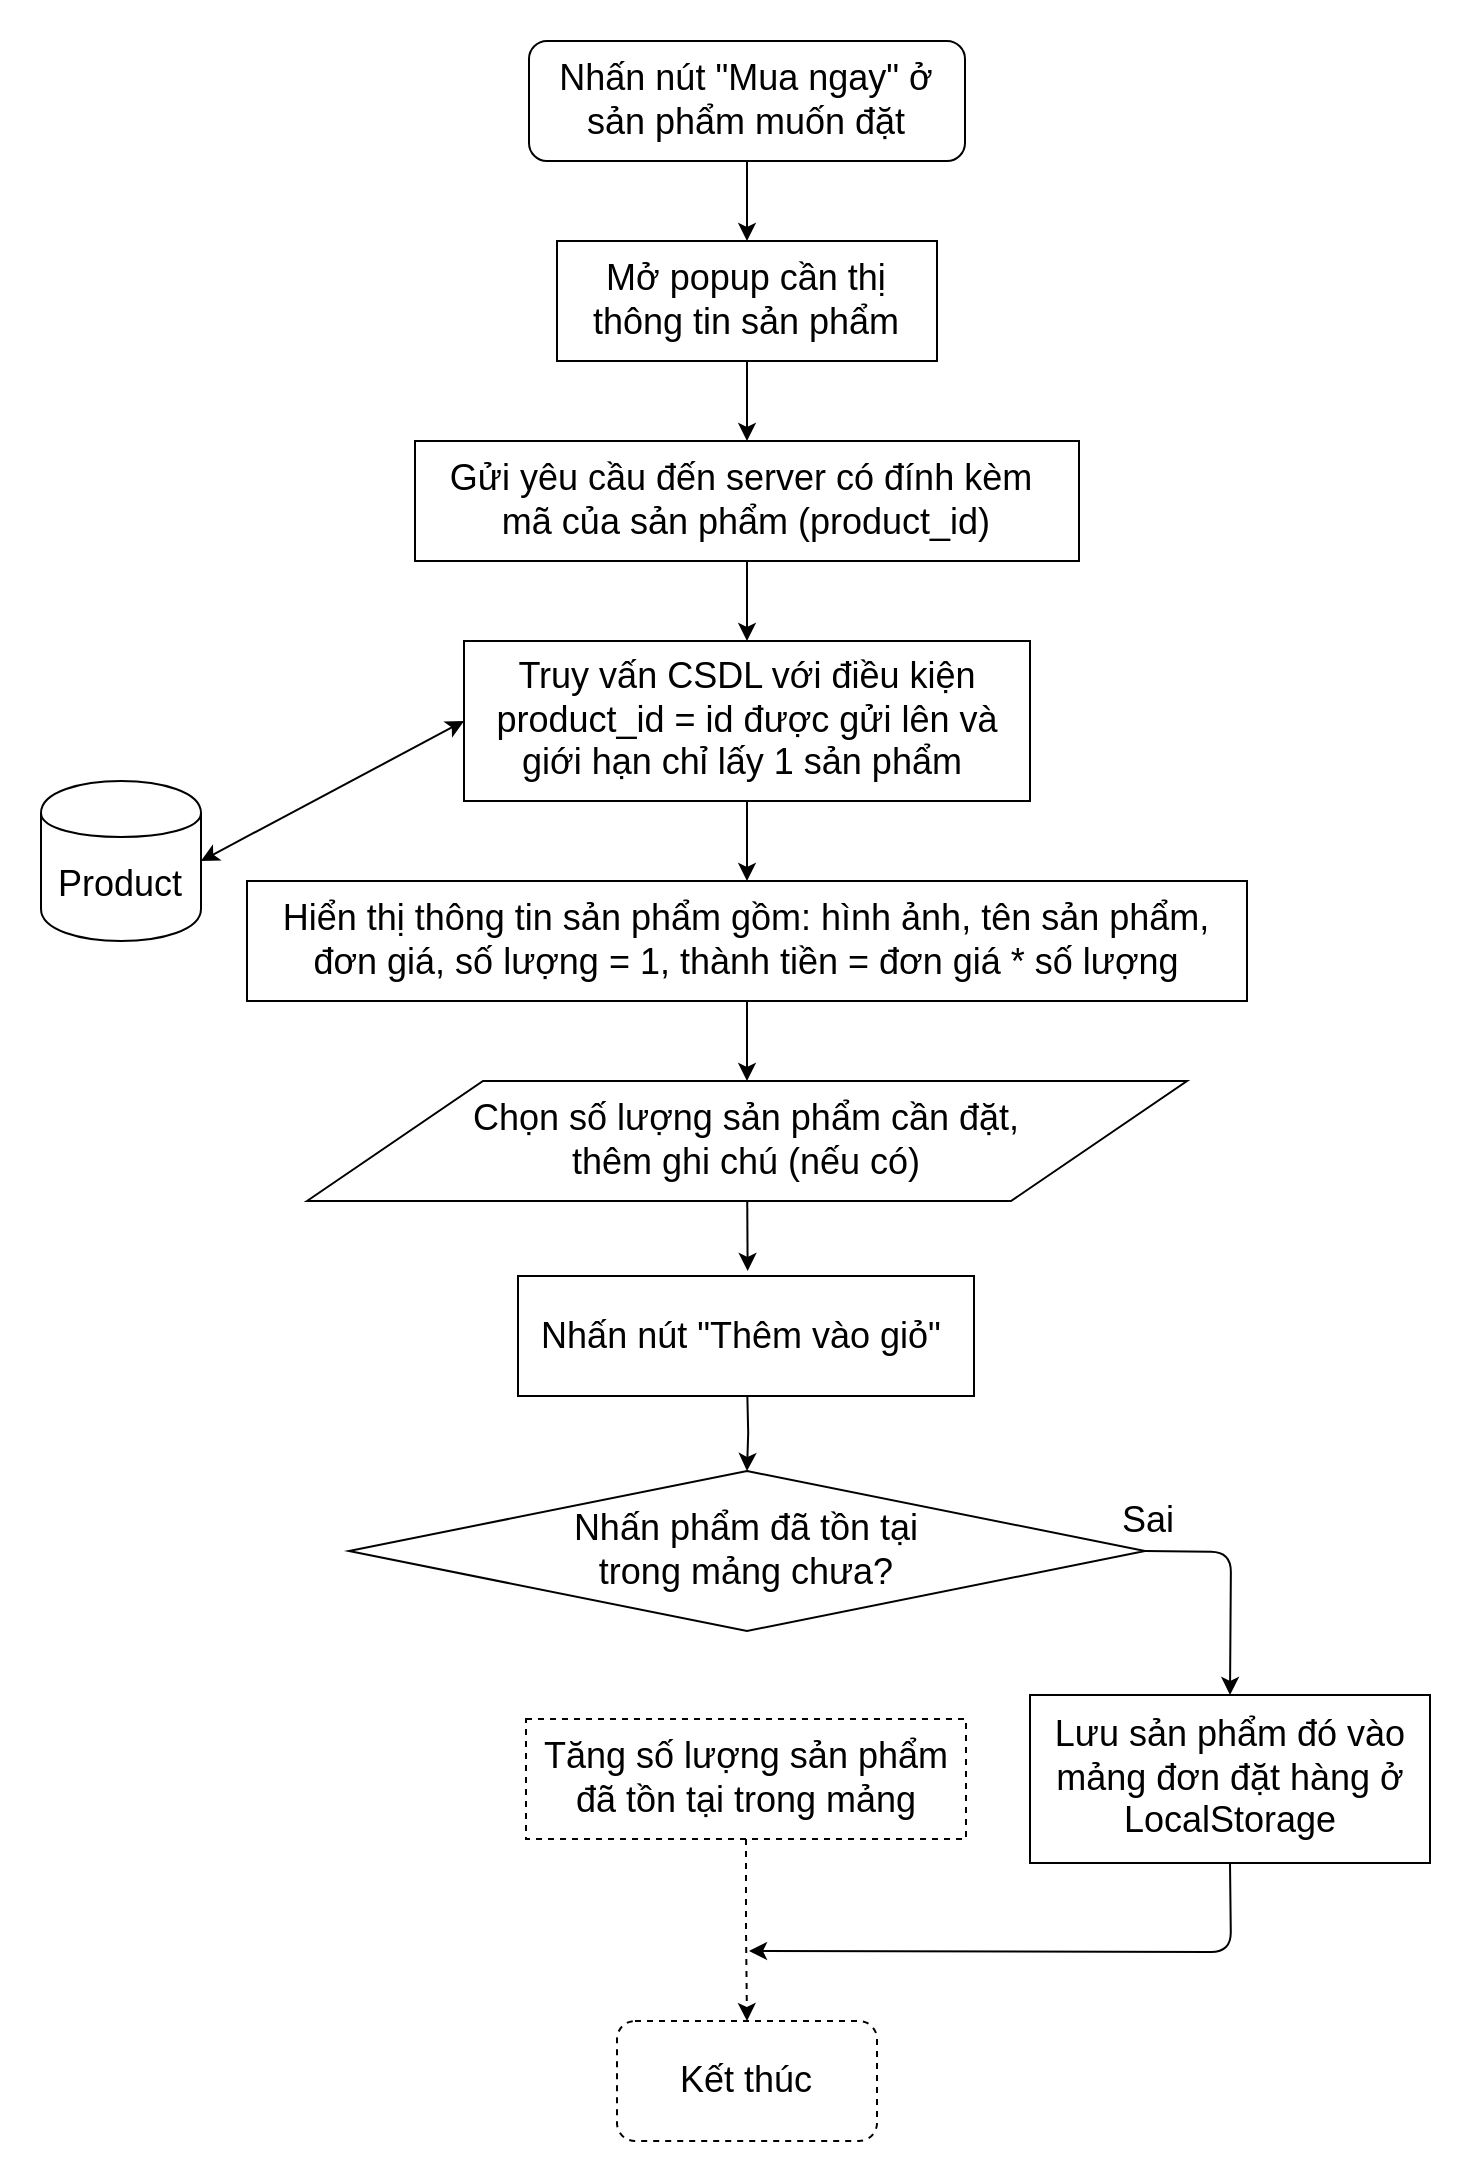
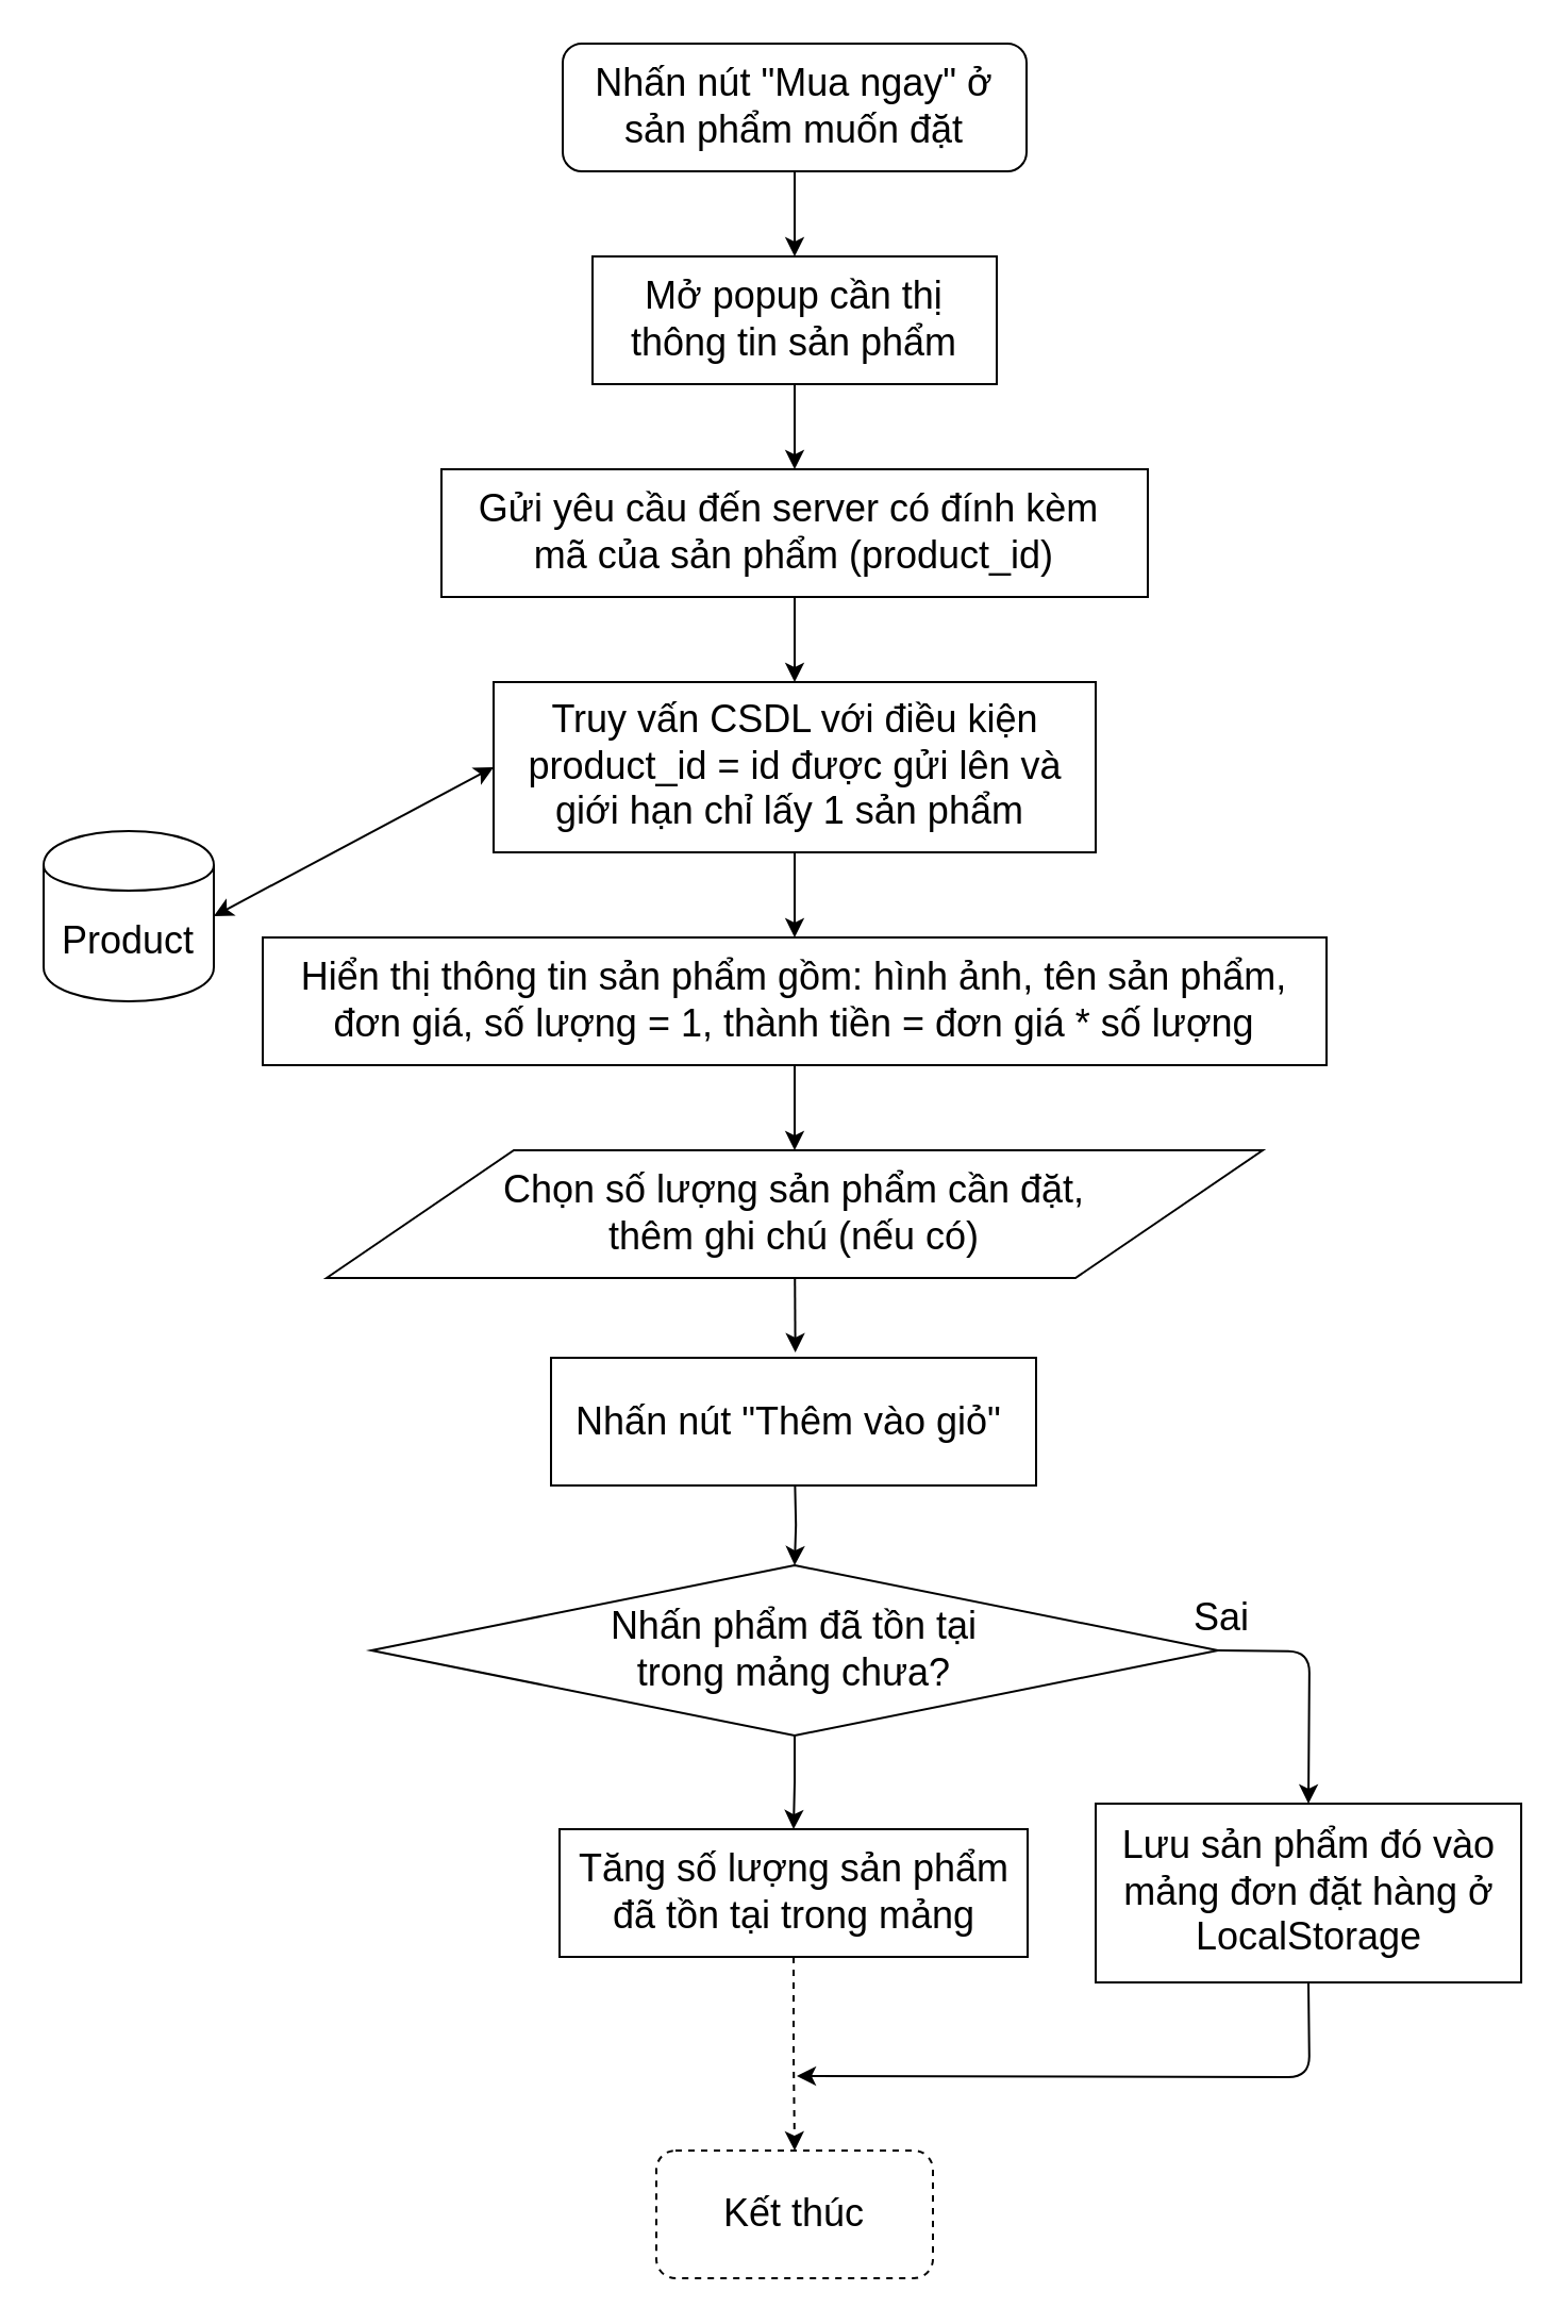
  <mxCell id="0" />
  <mxCell id="1" parent="0" />
  <mxCell id="2" value="" style="edgeStyle=orthogonalEdgeStyle;rounded=0;orthogonalLoop=1;jettySize=auto;html=1;" edge="1" parent="1" source="3" target="11"><mxGeometry relative="1" as="geometry" /></mxCell>
  <mxCell id="3" value="Nhấn nút &quot;Mua ngay&quot; ở sản phẩm muốn đặt" style="rounded=1;whiteSpace=wrap;html=1;fontSize=18;" vertex="1" parent="1"><mxGeometry x="264" y="20" width="218" height="60" as="geometry" /></mxCell>
  <mxCell id="4" value="" style="edgeStyle=orthogonalEdgeStyle;rounded=0;orthogonalLoop=1;jettySize=auto;html=1;fontSize=18;" edge="1" parent="1"><mxGeometry relative="1" as="geometry"><mxPoint x="373.118" y="600" as="sourcePoint" /><mxPoint x="373.333" y="635" as="targetPoint" /></mxGeometry></mxCell>
  <mxCell id="5" value="" style="edgeStyle=orthogonalEdgeStyle;rounded=0;orthogonalLoop=1;jettySize=auto;html=1;fontSize=18;entryX=0.5;entryY=0;entryDx=0;entryDy=0;" edge="1" parent="1" target="6"><mxGeometry relative="1" as="geometry"><mxPoint x="373.118" y="695" as="sourcePoint" /><mxPoint x="373" y="775" as="targetPoint" /></mxGeometry></mxCell>
  <mxCell id="6" value="Nhấn phẩm đã tồn tại &lt;br&gt;trong mảng chưa?" style="rhombus;whiteSpace=wrap;html=1;fontSize=18;" vertex="1" parent="1"><mxGeometry x="174" y="735" width="398" height="80" as="geometry" /></mxCell>
  <mxCell id="7" value="Sai" style="text;html=1;strokeColor=none;fillColor=none;align=center;verticalAlign=middle;whiteSpace=wrap;rounded=0;fontSize=18;" vertex="1" parent="1"><mxGeometry x="554" y="750" width="40" height="20" as="geometry" /></mxCell>
  <mxCell id="8" value="" style="endArrow=classic;html=1;fontSize=18;exitX=1;exitY=0.5;exitDx=0;exitDy=0;entryX=0.5;entryY=0;entryDx=0;entryDy=0;" edge="1" parent="1" source="6" target="17"><mxGeometry width="50" height="50" relative="1" as="geometry"><mxPoint x="162" y="917.5" as="sourcePoint" /><mxPoint x="640" y="847" as="targetPoint" /><Array as="points"><mxPoint x="615" y="775.5" /></Array></mxGeometry></mxCell>
  <mxCell id="9" value="&lt;span style=&quot;white-space: normal&quot;&gt;Nhấn nút &quot;Thêm vào giỏ&quot;&amp;nbsp;&lt;br&gt;&lt;/span&gt;" style="rounded=0;whiteSpace=wrap;html=1;fontSize=18;" vertex="1" parent="1"><mxGeometry x="258.5" y="637.5" width="228" height="60" as="geometry" /></mxCell>
  <mxCell id="10" value="" style="edgeStyle=orthogonalEdgeStyle;rounded=0;orthogonalLoop=1;jettySize=auto;html=1;" edge="1" parent="1" source="11" target="22"><mxGeometry relative="1" as="geometry" /></mxCell>
  <mxCell id="11" value="Mở popup cần thị thông tin sản phẩm" style="rounded=0;whiteSpace=wrap;html=1;fontSize=18;" vertex="1" parent="1"><mxGeometry x="278" y="120" width="190" height="60" as="geometry" /></mxCell>
  <mxCell id="12" value="Kết thúc" style="rounded=1;whiteSpace=wrap;html=1;fontSize=18;dashed=1;" vertex="1" parent="1"><mxGeometry x="308" y="1010" width="130" height="60" as="geometry" /></mxCell>
  <mxCell id="13" value="Chọn số lượng sản phẩm cần đặt, &lt;br&gt;thêm ghi chú (nếu có)" style="shape=parallelogram;perimeter=parallelogramPerimeter;whiteSpace=wrap;html=1;fontSize=18;" vertex="1" parent="1"><mxGeometry x="153" y="540" width="440" height="60" as="geometry" /></mxCell>
  <mxCell id="14" value="" style="edgeStyle=orthogonalEdgeStyle;rounded=0;orthogonalLoop=1;jettySize=auto;html=1;dashed=1;" edge="1" parent="1" source="15" target="12"><mxGeometry relative="1" as="geometry" /></mxCell>
- <mxCell id="15" value="Tăng số lượng sản phẩm đã tồn tại trong mảng" style="rounded=0;whiteSpace=wrap;html=1;fontSize=18;dashed=1;" vertex="1" parent="1"><mxGeometry x="262.5" y="859" width="220" height="60" as="geometry" /></mxCell>
+ <mxCell id="15" value="Tăng số lượng sản phẩm đã tồn tại trong mảng" style="rounded=0;whiteSpace=wrap;html=1;fontSize=18;" vertex="1" parent="1"><mxGeometry x="262.5" y="859" width="220" height="60" as="geometry" /></mxCell>
+ <mxCell id="16" value="" style="edgeStyle=orthogonalEdgeStyle;rounded=0;orthogonalLoop=1;jettySize=auto;html=1;fontSize=18;" edge="1" parent="1" source="6" target="15"><mxGeometry relative="1" as="geometry"><mxPoint x="373" y="817.5" as="sourcePoint" /><mxPoint x="373" y="966" as="targetPoint" /></mxGeometry></mxCell>
  <mxCell id="17" value="Lưu sản phẩm đó vào mảng đơn đặt hàng ở LocalStorage" style="rounded=0;whiteSpace=wrap;html=1;fontSize=18;" vertex="1" parent="1"><mxGeometry x="514.5" y="847" width="200" height="84" as="geometry" /></mxCell>
  <mxCell id="18" value="" style="endArrow=classic;html=1;fontSize=18;exitX=0.5;exitY=1;exitDx=0;exitDy=0;" edge="1" parent="1" source="17"><mxGeometry width="50" height="50" relative="1" as="geometry"><mxPoint x="640" y="931" as="sourcePoint" /><mxPoint x="374" y="975" as="targetPoint" /><Array as="points"><mxPoint x="615" y="975.5" /></Array></mxGeometry></mxCell>
  <mxCell id="19" value="" style="edgeStyle=orthogonalEdgeStyle;rounded=0;orthogonalLoop=1;jettySize=auto;html=1;" edge="1" parent="1" source="20" target="25"><mxGeometry relative="1" as="geometry" /></mxCell>
  <mxCell id="20" value="Truy vấn CSDL với điều kiện product_id = id được gửi lên và giới hạn chỉ lấy 1 sản phẩm&amp;nbsp;" style="rounded=0;whiteSpace=wrap;html=1;fontSize=18;" vertex="1" parent="1"><mxGeometry x="231.5" y="320" width="283" height="80" as="geometry" /></mxCell>
  <mxCell id="21" value="" style="edgeStyle=orthogonalEdgeStyle;rounded=0;orthogonalLoop=1;jettySize=auto;html=1;" edge="1" parent="1" source="22" target="20"><mxGeometry relative="1" as="geometry" /></mxCell>
  <mxCell id="22" value="&lt;span style=&quot;font-size: 18px ; white-space: normal&quot;&gt;Gửi yêu cầu đến server có đính kèm&amp;nbsp;&lt;/span&gt;&lt;br style=&quot;font-size: 18px ; white-space: normal&quot;&gt;&lt;span style=&quot;font-size: 18px ; white-space: normal&quot;&gt;mã của sản phẩm (product_id)&lt;/span&gt;" style="rounded=0;whiteSpace=wrap;html=1;" vertex="1" parent="1"><mxGeometry x="207" y="220" width="332" height="60" as="geometry" /></mxCell>
  <mxCell id="23" value="Product" style="shape=cylinder;whiteSpace=wrap;html=1;boundedLbl=1;backgroundOutline=1;fontSize=18;" vertex="1" parent="1"><mxGeometry x="20" y="390" width="80" height="80" as="geometry" /></mxCell>
  <mxCell id="24" value="" style="edgeStyle=orthogonalEdgeStyle;rounded=0;orthogonalLoop=1;jettySize=auto;html=1;" edge="1" parent="1" source="25" target="13"><mxGeometry relative="1" as="geometry" /></mxCell>
  <mxCell id="25" value="Hiển thị thông tin sản phẩm gồm: hình ảnh, tên sản phẩm, đơn giá, số lượng = 1, thành tiền = đơn giá * số lượng" style="rounded=0;whiteSpace=wrap;html=1;fontSize=18;" vertex="1" parent="1"><mxGeometry x="123" y="440" width="500" height="60" as="geometry" /></mxCell>
  <mxCell id="26" value="" style="endArrow=classic;startArrow=classic;html=1;entryX=0;entryY=0.5;entryDx=0;entryDy=0;exitX=1;exitY=0.5;exitDx=0;exitDy=0;" edge="1" parent="1" source="23" target="20"><mxGeometry width="50" height="50" relative="1" as="geometry"><mxPoint x="60" y="570" as="sourcePoint" /><mxPoint x="120" y="550" as="targetPoint" /></mxGeometry></mxCell>
